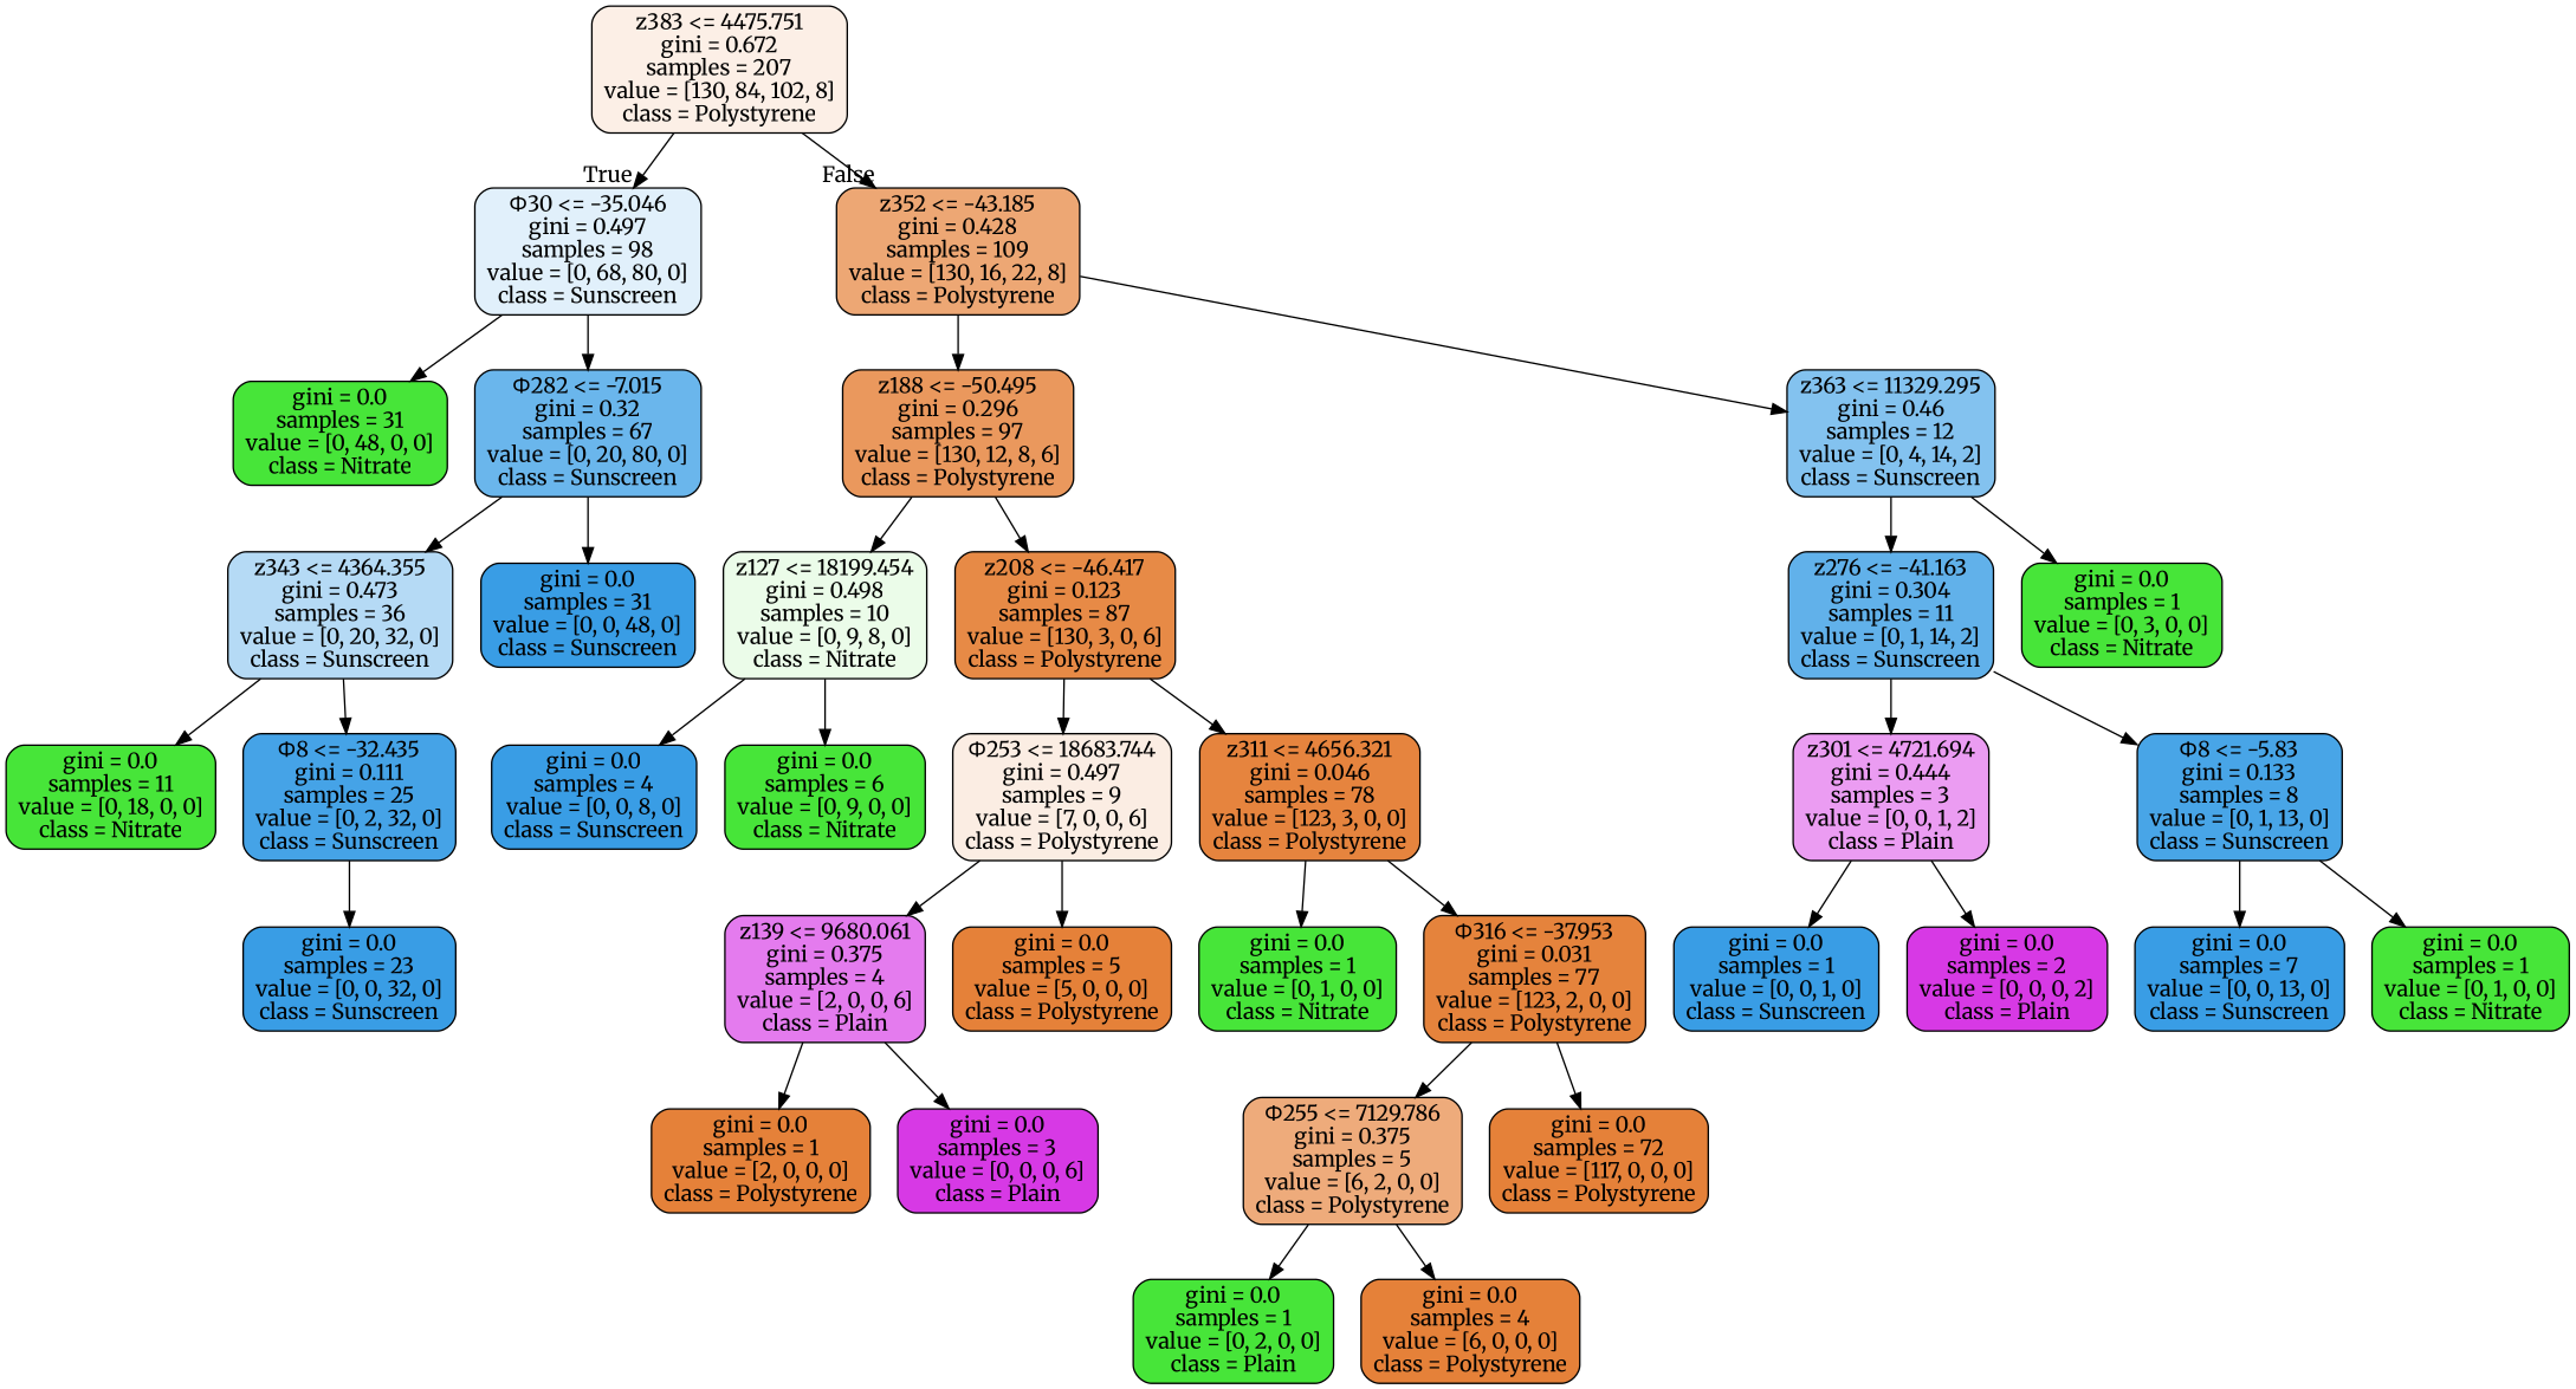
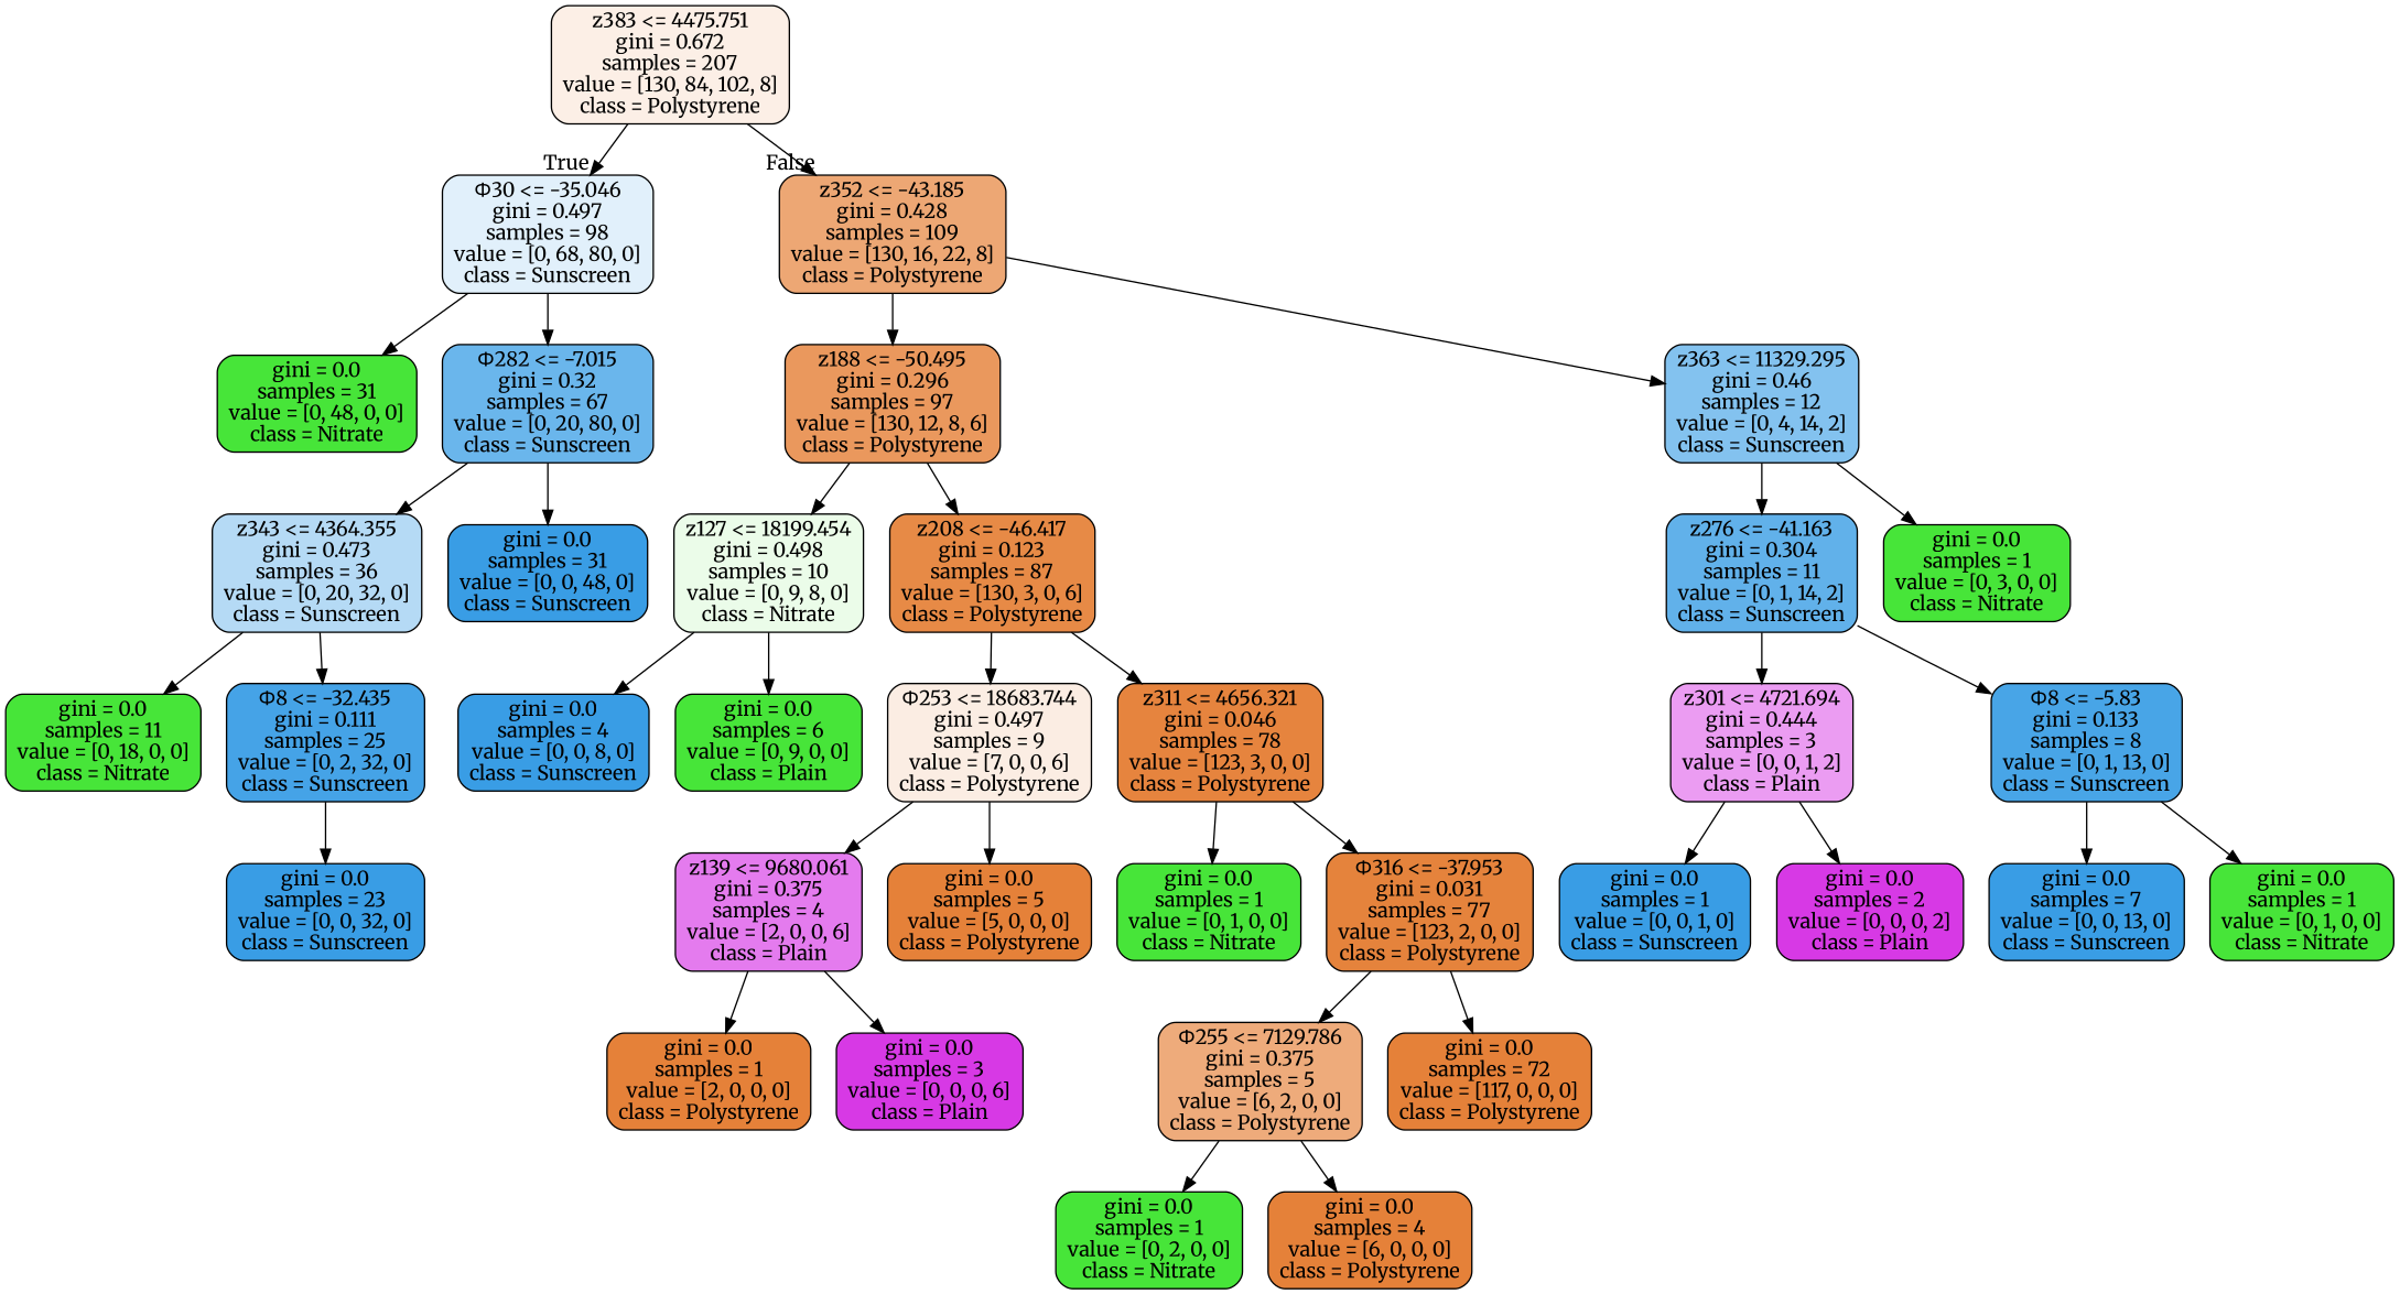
  digraph {
    fontname=Merriweather
    node [color=black fillcolor="#47e539" fontname=Merriweather shape=box style="filled, rounded"]
    edge [fontname=Merriweather]
    n1 [fillcolor="#fcefe6" label="z383 <= 4475.751\ngini = 0.672\nsamples = 207\nvalue = [130, 84, 102, 8]\nclass = Polystyrene"]
    n2 [fillcolor="#e1f0fb" label="Φ30 <= -35.046\ngini = 0.497\nsamples = 98\nvalue = [0, 68, 80, 0]\nclass = Sunscreen"]
    n3 [fillcolor="#eda774" label="z352 <= -43.185\ngini = 0.428\nsamples = 109\nvalue = [130, 16, 22, 8]\nclass = Polystyrene"]
    n4 [label="gini = 0.0\nsamples = 31\nvalue = [0, 48, 0, 0]\nclass = Nitrate"]
    n5 [fillcolor="#6ab6ec" label="Φ282 <= -7.015\ngini = 0.32\nsamples = 67\nvalue = [0, 20, 80, 0]\nclass = Sunscreen"]
    n6 [fillcolor="#ea985d" label="z188 <= -50.495\ngini = 0.296\nsamples = 97\nvalue = [130, 12, 8, 6]\nclass = Polystyrene"]
    n7 [fillcolor="#83c2ef" label="z363 <= 11329.295\ngini = 0.46\nsamples = 12\nvalue = [0, 4, 14, 2]\nclass = Sunscreen"]
    n8 [fillcolor="#b5daf5" label="z343 <= 4364.355\ngini = 0.473\nsamples = 36\nvalue = [0, 20, 32, 0]\nclass = Sunscreen"]
    n9 [fillcolor="#399de5" label="gini = 0.0\nsamples = 31\nvalue = [0, 0, 48, 0]\nclass = Sunscreen"]
    n10 [label="gini = 0.0\nsamples = 11\nvalue = [0, 18, 0, 0]\nclass = Nitrate"]
    n11 [fillcolor="#45a3e7" label="Φ8 <= -32.435\ngini = 0.111\nsamples = 25\nvalue = [0, 2, 32, 0]\nclass = Sunscreen"]
    n12 [fillcolor="#399de5" label="gini = 0.0\nsamples = 23\nvalue = [0, 0, 32, 0]\nclass = Sunscreen"]
    n13 [fillcolor="#ebfce9" label="z127 <= 18199.454\ngini = 0.498\nsamples = 10\nvalue = [0, 9, 8, 0]\nclass = Nitrate"]
    n14 [fillcolor="#e78a46" label="z208 <= -46.417\ngini = 0.123\nsamples = 87\nvalue = [130, 3, 0, 6]\nclass = Polystyrene"]
    n15 [fillcolor="#61b1ea" label="z276 <= -41.163\ngini = 0.304\nsamples = 11\nvalue = [0, 1, 14, 2]\nclass = Sunscreen"]
    n16 [label="gini = 0.0\nsamples = 1\nvalue = [0, 3, 0, 0]\nclass = Nitrate"]
    n17 [fillcolor="#399de5" label="gini = 0.0\nsamples = 4\nvalue = [0, 0, 8, 0]\nclass = Sunscreen"]
-   n18 [label="gini = 0.0\nsamples = 6\nvalue = [0, 9, 0, 0]\nclass = Nitrate"]
+   n18 [label="gini = 0.0\nsamples = 6\nvalue = [0, 9, 0, 0]\nclass = Plain"]
    n19 [fillcolor="#fbede3" label="Φ253 <= 18683.744\ngini = 0.497\nsamples = 9\nvalue = [7, 0, 0, 6]\nclass = Polystyrene"]
    n20 [fillcolor="#e6843e" label="z311 <= 4656.321\ngini = 0.046\nsamples = 78\nvalue = [123, 3, 0, 0]\nclass = Polystyrene"]
    n21 [fillcolor="#e47bee" label="z139 <= 9680.061\ngini = 0.375\nsamples = 4\nvalue = [2, 0, 0, 6]\nclass = Plain"]
    n22 [fillcolor="#e58139" label="gini = 0.0\nsamples = 5\nvalue = [5, 0, 0, 0]\nclass = Polystyrene"]
    n23 [label="gini = 0.0\nsamples = 1\nvalue = [0, 1, 0, 0]\nclass = Nitrate"]
    n24 [fillcolor="#e5833c" label="Φ316 <= -37.953\ngini = 0.031\nsamples = 77\nvalue = [123, 2, 0, 0]\nclass = Polystyrene"]
    n25 [fillcolor="#e58139" label="gini = 0.0\nsamples = 1\nvalue = [2, 0, 0, 0]\nclass = Polystyrene"]
    n26 [fillcolor="#d739e5" label="gini = 0.0\nsamples = 3\nvalue = [0, 0, 0, 6]\nclass = Plain"]
    n27 [fillcolor="#eeab7b" label="Φ255 <= 7129.786\ngini = 0.375\nsamples = 5\nvalue = [6, 2, 0, 0]\nclass = Polystyrene"]
    n28 [fillcolor="#e58139" label="gini = 0.0\nsamples = 72\nvalue = [117, 0, 0, 0]\nclass = Polystyrene"]
-   n29 [label="gini = 0.0\nsamples = 1\nvalue = [0, 2, 0, 0]\nclass = Plain"]
+   n29 [label="gini = 0.0\nsamples = 1\nvalue = [0, 2, 0, 0]\nclass = Nitrate"]
    n30 [fillcolor="#e58139" label="gini = 0.0\nsamples = 4\nvalue = [6, 0, 0, 0]\nclass = Polystyrene"]
    n31 [fillcolor="#eb9cf2" label="z301 <= 4721.694\ngini = 0.444\nsamples = 3\nvalue = [0, 0, 1, 2]\nclass = Plain"]
    n32 [fillcolor="#48a5e7" label="Φ8 <= -5.83\ngini = 0.133\nsamples = 8\nvalue = [0, 1, 13, 0]\nclass = Sunscreen"]
    n33 [fillcolor="#399de5" label="gini = 0.0\nsamples = 1\nvalue = [0, 0, 1, 0]\nclass = Sunscreen"]
    n34 [fillcolor="#d739e5" label="gini = 0.0\nsamples = 2\nvalue = [0, 0, 0, 2]\nclass = Plain"]
    n35 [fillcolor="#399de5" label="gini = 0.0\nsamples = 7\nvalue = [0, 0, 13, 0]\nclass = Sunscreen"]
    n36 [label="gini = 0.0\nsamples = 1\nvalue = [0, 1, 0, 0]\nclass = Nitrate"]
    n1 -> n2 [headlabel=True labelangle=45 labeldistance=2.5]
    n1 -> n3 [headlabel=False labelangle=-45 labeldistance=2.5]
    n2 -> n4
    n2 -> n5
    n3 -> n6
    n3 -> n7
    n5 -> n8
    n5 -> n9
    n6 -> n13
    n6 -> n14
    n7 -> n15
    n7 -> n16
    n8 -> n10
    n8 -> n11
    n11 -> n12
    n13 -> n17
    n13 -> n18
    n14 -> n19
    n14 -> n20
    n15 -> n31
    n15 -> n32
    n19 -> n21
    n19 -> n22
    n20 -> n23
    n20 -> n24
    n21 -> n25
    n21 -> n26
    n24 -> n27
    n24 -> n28
    n27 -> n29
    n27 -> n30
    n31 -> n33
    n31 -> n34
    n32 -> n35
    n32 -> n36
  }
